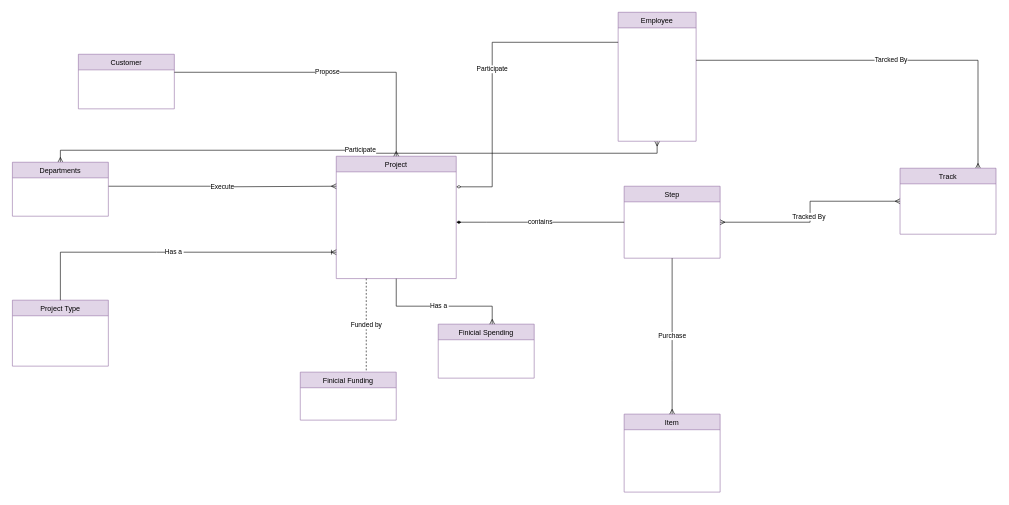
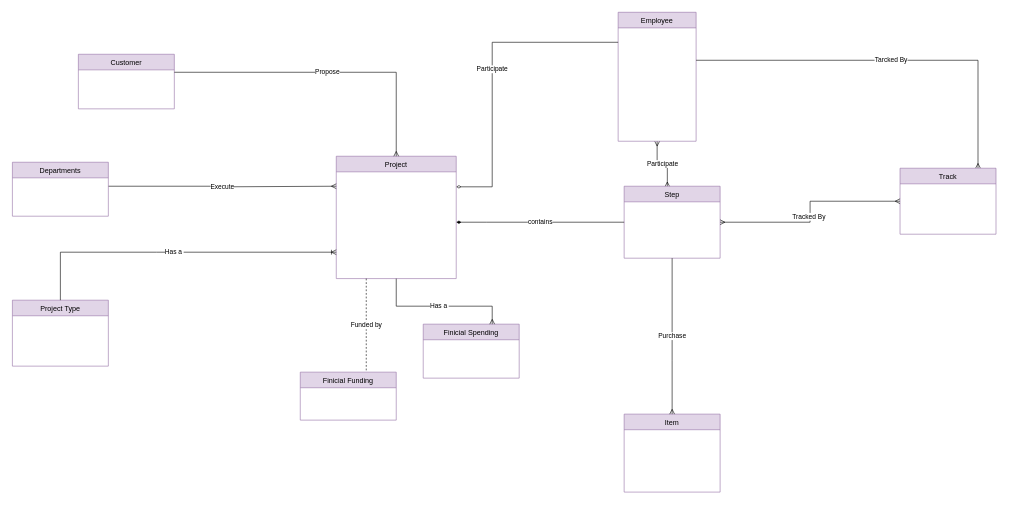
  <mxCell id="0" />
  <mxCell id="1" parent="0" />
- <mxCell id="2" value="Participate" style="edgeStyle=orthogonalEdgeStyle;rounded=0;orthogonalLoop=1;jettySize=auto;html=1;exitX=0.5;exitY=1;exitDx=0;exitDy=0;endArrow=ERmany;endFill=0;startArrow=ERmany;startFill=0;" parent="1" source="3" target="11" edge="1"><mxGeometry relative="1" as="geometry"><mxPoint x="1110" y="90" as="targetPoint" /></mxGeometry></mxCell>
+ <mxCell id="2" value="Participate" style="edgeStyle=orthogonalEdgeStyle;rounded=0;orthogonalLoop=1;jettySize=auto;html=1;exitX=0.5;exitY=1;exitDx=0;exitDy=0;entryX=0.45;entryY=0.008;entryDx=0;entryDy=0;endArrow=ERmany;endFill=0;startArrow=ERmany;startFill=0;entryPerimeter=0;" parent="1" source="3" target="5" edge="1"><mxGeometry relative="1" as="geometry"><mxPoint x="1110" y="90" as="targetPoint" /></mxGeometry></mxCell>
  <mxCell id="3" value="Employee" style="swimlane;fontStyle=0;align=center;verticalAlign=top;childLayout=stackLayout;horizontal=1;startSize=26;horizontalStack=0;resizeParent=1;resizeLast=0;collapsible=1;marginBottom=0;rounded=0;shadow=0;strokeWidth=1;fillColor=#e1d5e7;strokeColor=#9673a6;" parent="1" vertex="1"><mxGeometry x="1030" y="20" width="130" height="215" as="geometry"><mxRectangle x="550" y="140" width="160" height="26" as="alternateBounds" /></mxGeometry></mxCell>
  <mxCell id="4" value="Project" style="swimlane;fontStyle=0;align=center;verticalAlign=top;childLayout=stackLayout;horizontal=1;startSize=26;horizontalStack=0;resizeParent=1;resizeLast=0;collapsible=1;marginBottom=0;rounded=0;shadow=0;strokeWidth=1;fillColor=#e1d5e7;strokeColor=#9673a6;" parent="1" vertex="1"><mxGeometry x="560" y="260" width="200" height="204" as="geometry"><mxRectangle x="550" y="140" width="160" height="26" as="alternateBounds" /></mxGeometry></mxCell>
  <mxCell id="5" value="Step" style="swimlane;fontStyle=0;align=center;verticalAlign=top;childLayout=stackLayout;horizontal=1;startSize=26;horizontalStack=0;resizeParent=1;resizeLast=0;collapsible=1;marginBottom=0;rounded=0;shadow=0;strokeWidth=1;fillColor=#e1d5e7;strokeColor=#9673a6;" parent="1" vertex="1"><mxGeometry x="1040" y="310" width="160" height="120" as="geometry"><mxRectangle x="550" y="140" width="160" height="26" as="alternateBounds" /></mxGeometry></mxCell>
  <mxCell id="6" value="Customer" style="swimlane;fontStyle=0;align=center;verticalAlign=top;childLayout=stackLayout;horizontal=1;startSize=26;horizontalStack=0;resizeParent=1;resizeLast=0;collapsible=1;marginBottom=0;rounded=0;shadow=0;strokeWidth=1;fillColor=#e1d5e7;strokeColor=#9673a6;" parent="1" vertex="1"><mxGeometry x="130" y="90" width="160" height="91" as="geometry"><mxRectangle x="550" y="140" width="160" height="26" as="alternateBounds" /></mxGeometry></mxCell>
- <mxCell id="7" value="Finicial Spending" style="swimlane;fontStyle=0;align=center;verticalAlign=top;childLayout=stackLayout;horizontal=1;startSize=26;horizontalStack=0;resizeParent=1;resizeLast=0;collapsible=1;marginBottom=0;rounded=0;shadow=0;strokeWidth=1;fillColor=#e1d5e7;strokeColor=#9673a6;" parent="1" vertex="1"><mxGeometry x="730" y="540" width="160" height="90" as="geometry"><mxRectangle x="550" y="140" width="160" height="26" as="alternateBounds" /></mxGeometry></mxCell>
+ <mxCell id="7" value="Finicial Spending" style="swimlane;fontStyle=0;align=center;verticalAlign=top;childLayout=stackLayout;horizontal=1;startSize=26;horizontalStack=0;resizeParent=1;resizeLast=0;collapsible=1;marginBottom=0;rounded=0;shadow=0;strokeWidth=1;fillColor=#e1d5e7;strokeColor=#9673a6;" parent="1" vertex="1"><mxGeometry x="705" y="540" width="160" height="90" as="geometry"><mxRectangle x="550" y="140" width="160" height="26" as="alternateBounds" /></mxGeometry></mxCell>
  <mxCell id="8" value="Project Type" style="swimlane;fontStyle=0;align=center;verticalAlign=top;childLayout=stackLayout;horizontal=1;startSize=26;horizontalStack=0;resizeParent=1;resizeLast=0;collapsible=1;marginBottom=0;rounded=0;shadow=0;strokeWidth=1;fillColor=#e1d5e7;strokeColor=#9673a6;" parent="1" vertex="1"><mxGeometry x="20" y="500" width="160" height="110" as="geometry"><mxRectangle x="550" y="140" width="160" height="26" as="alternateBounds" /></mxGeometry></mxCell>
  <mxCell id="9" value="Item" style="swimlane;fontStyle=0;align=center;verticalAlign=top;childLayout=stackLayout;horizontal=1;startSize=26;horizontalStack=0;resizeParent=1;resizeLast=0;collapsible=1;marginBottom=0;rounded=0;shadow=0;strokeWidth=1;fillColor=#e1d5e7;strokeColor=#9673a6;" parent="1" vertex="1"><mxGeometry x="1040" y="690" width="160" height="130" as="geometry"><mxRectangle x="550" y="140" width="160" height="26" as="alternateBounds" /></mxGeometry></mxCell>
  <mxCell id="10" value="Execute" style="edgeStyle=orthogonalEdgeStyle;rounded=0;orthogonalLoop=1;jettySize=auto;html=1;endArrow=ERmany;endFill=0;" parent="1" source="11" edge="1"><mxGeometry relative="1" as="geometry"><Array as="points"><mxPoint x="370" y="310" /><mxPoint x="560" y="311" /></Array><mxPoint x="140" y="310" as="sourcePoint" /><mxPoint x="560" y="310" as="targetPoint" /></mxGeometry></mxCell>
  <mxCell id="11" value="Departments" style="swimlane;fontStyle=0;align=center;verticalAlign=top;childLayout=stackLayout;horizontal=1;startSize=26;horizontalStack=0;resizeParent=1;resizeLast=0;collapsible=1;marginBottom=0;rounded=0;shadow=0;strokeWidth=1;fillColor=#e1d5e7;strokeColor=#9673a6;" parent="1" vertex="1"><mxGeometry x="20" y="270" width="160" height="90" as="geometry"><mxRectangle x="550" y="140" width="160" height="26" as="alternateBounds" /></mxGeometry></mxCell>
  <mxCell id="12" value="Has a&amp;nbsp;" style="edgeStyle=orthogonalEdgeStyle;rounded=0;orthogonalLoop=1;jettySize=auto;html=1;endArrow=ERoneToMany;endFill=0;" parent="1" source="8" target="4" edge="1"><mxGeometry relative="1" as="geometry"><Array as="points"><mxPoint x="260" y="420" /><mxPoint x="260" y="420" /></Array><mxPoint x="300" y="405" as="sourcePoint" /></mxGeometry></mxCell>
  <mxCell id="13" value="contains" style="edgeStyle=orthogonalEdgeStyle;rounded=0;orthogonalLoop=1;jettySize=auto;html=1;endArrow=none;endFill=0;startArrow=diamondThin;startFill=1;endSize=6;targetPerimeterSpacing=0;sourcePerimeterSpacing=0;" parent="1" source="4" target="5" edge="1"><mxGeometry relative="1" as="geometry"><mxPoint x="710" y="130" as="sourcePoint" /><mxPoint x="990" y="360" as="targetPoint" /><Array as="points"><mxPoint x="810" y="370" /><mxPoint x="810" y="370" /></Array></mxGeometry></mxCell>
  <mxCell id="14" value="Finicial Funding" style="swimlane;fontStyle=0;align=center;verticalAlign=top;childLayout=stackLayout;horizontal=1;startSize=26;horizontalStack=0;resizeParent=1;resizeLast=0;collapsible=1;marginBottom=0;rounded=0;shadow=0;strokeWidth=1;fillColor=#e1d5e7;strokeColor=#9673a6;" parent="1" vertex="1"><mxGeometry x="500" y="620" width="160" height="80" as="geometry"><mxRectangle x="550" y="140" width="160" height="26" as="alternateBounds" /></mxGeometry></mxCell>
  <mxCell id="15" value="Tarcked By" style="edgeStyle=orthogonalEdgeStyle;rounded=0;orthogonalLoop=1;jettySize=auto;html=1;endArrow=ERmany;endFill=0;" parent="1" source="3" target="19" edge="1"><mxGeometry relative="1" as="geometry"><Array as="points"><mxPoint x="1630" y="100" /></Array><mxPoint x="1630" y="140" as="sourcePoint" /></mxGeometry></mxCell>
  <mxCell id="16" value="Propose" style="edgeStyle=orthogonalEdgeStyle;rounded=0;orthogonalLoop=1;jettySize=auto;html=1;endArrow=none;endFill=0;startArrow=ERmany;startFill=0;" parent="1" source="4" target="6" edge="1"><mxGeometry x="-0.001" relative="1" as="geometry"><mxPoint as="offset" /><mxPoint x="490" y="170" as="sourcePoint" /><mxPoint x="300" y="70" as="targetPoint" /><Array as="points"><mxPoint x="150" y="120" /></Array></mxGeometry></mxCell>
  <mxCell id="17" value="Funded by" style="edgeStyle=orthogonalEdgeStyle;rounded=0;orthogonalLoop=1;jettySize=auto;html=1;endArrow=none;endFill=0;dashed=1;" parent="1" source="4" target="14" edge="1"><mxGeometry relative="1" as="geometry"><Array as="points"><mxPoint x="610" y="490" /><mxPoint x="610" y="490" /></Array><mxPoint x="650" y="584" as="sourcePoint" /><mxPoint x="550" y="490" as="targetPoint" /></mxGeometry></mxCell>
  <mxCell id="18" value="Has a&amp;nbsp;" style="edgeStyle=orthogonalEdgeStyle;rounded=0;orthogonalLoop=1;jettySize=auto;html=1;endArrow=ERmany;endFill=0;" parent="1" source="4" target="7" edge="1"><mxGeometry relative="1" as="geometry"><mxPoint x="710" as="sourcePoint" y="530" /><Array as="points"><mxPoint x="660" y="510" /><mxPoint x="820" y="510" /></Array></mxGeometry></mxCell>
  <mxCell id="19" value="Track" style="swimlane;fontStyle=0;align=center;verticalAlign=top;childLayout=stackLayout;horizontal=1;startSize=26;horizontalStack=0;resizeParent=1;resizeLast=0;collapsible=1;marginBottom=0;rounded=0;shadow=0;strokeWidth=1;fillColor=#e1d5e7;strokeColor=#9673a6;" parent="1" vertex="1"><mxGeometry x="1500" y="280" width="160" height="110" as="geometry"><mxRectangle x="550" y="140" width="160" height="26" as="alternateBounds" /></mxGeometry></mxCell>
  <mxCell id="20" style="edgeStyle=orthogonalEdgeStyle;rounded=0;orthogonalLoop=1;jettySize=auto;html=1;endArrow=ERmany;endFill=0;startArrow=ERmany;startFill=0;" parent="1" source="5" target="19" edge="1"><mxGeometry relative="1" as="geometry"><mxPoint x="1380" y="370" as="sourcePoint" /><Array as="points" /></mxGeometry></mxCell>
  <mxCell id="21" value="Tracked By" style="edgeLabel;html=1;align=center;verticalAlign=middle;resizable=0;points=[];" vertex="1" connectable="0" parent="20"><mxGeometry x="-0.042" y="3" relative="1" as="geometry"><mxPoint as="offset" /></mxGeometry></mxCell>
  <mxCell id="22" value="Participate" style="edgeStyle=orthogonalEdgeStyle;rounded=0;orthogonalLoop=1;jettySize=auto;html=1;exitX=1;exitY=0.25;exitDx=0;exitDy=0;endArrow=none;endFill=0;startArrow=diamondThin;startFill=0;" edge="1" parent="1" source="4" target="3"><mxGeometry relative="1" as="geometry"><mxPoint x="700" y="115" as="sourcePoint" /><Array as="points"><mxPoint x="820" y="311" /><mxPoint x="820" y="70" /></Array></mxGeometry></mxCell>
  <mxCell id="23" value="Purchase" style="edgeStyle=orthogonalEdgeStyle;rounded=0;orthogonalLoop=1;jettySize=auto;html=1;endArrow=ERmany;endFill=0;" parent="1" source="5" target="9" edge="1"><mxGeometry relative="1" as="geometry"><Array as="points"><mxPoint x="1120" y="600" /><mxPoint x="1120" y="600" /></Array><mxPoint x="1140" y="320" as="sourcePoint" /><mxPoint x="1390" y="520" as="targetPoint" /></mxGeometry></mxCell>
